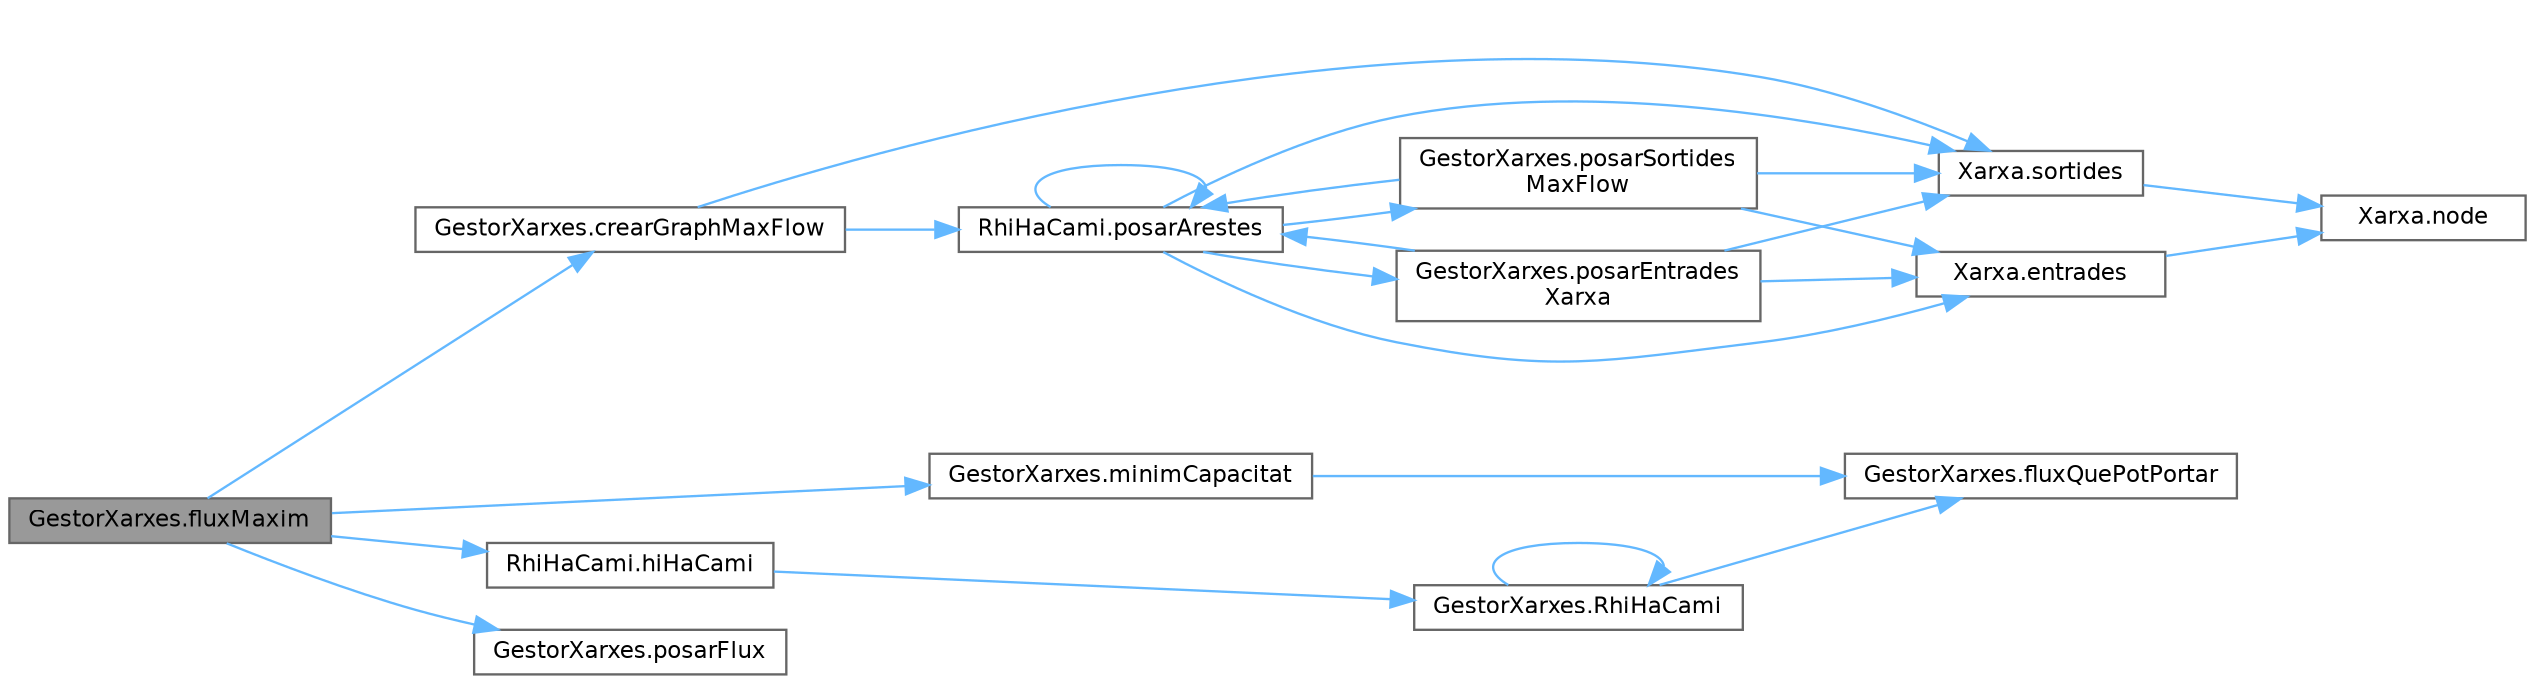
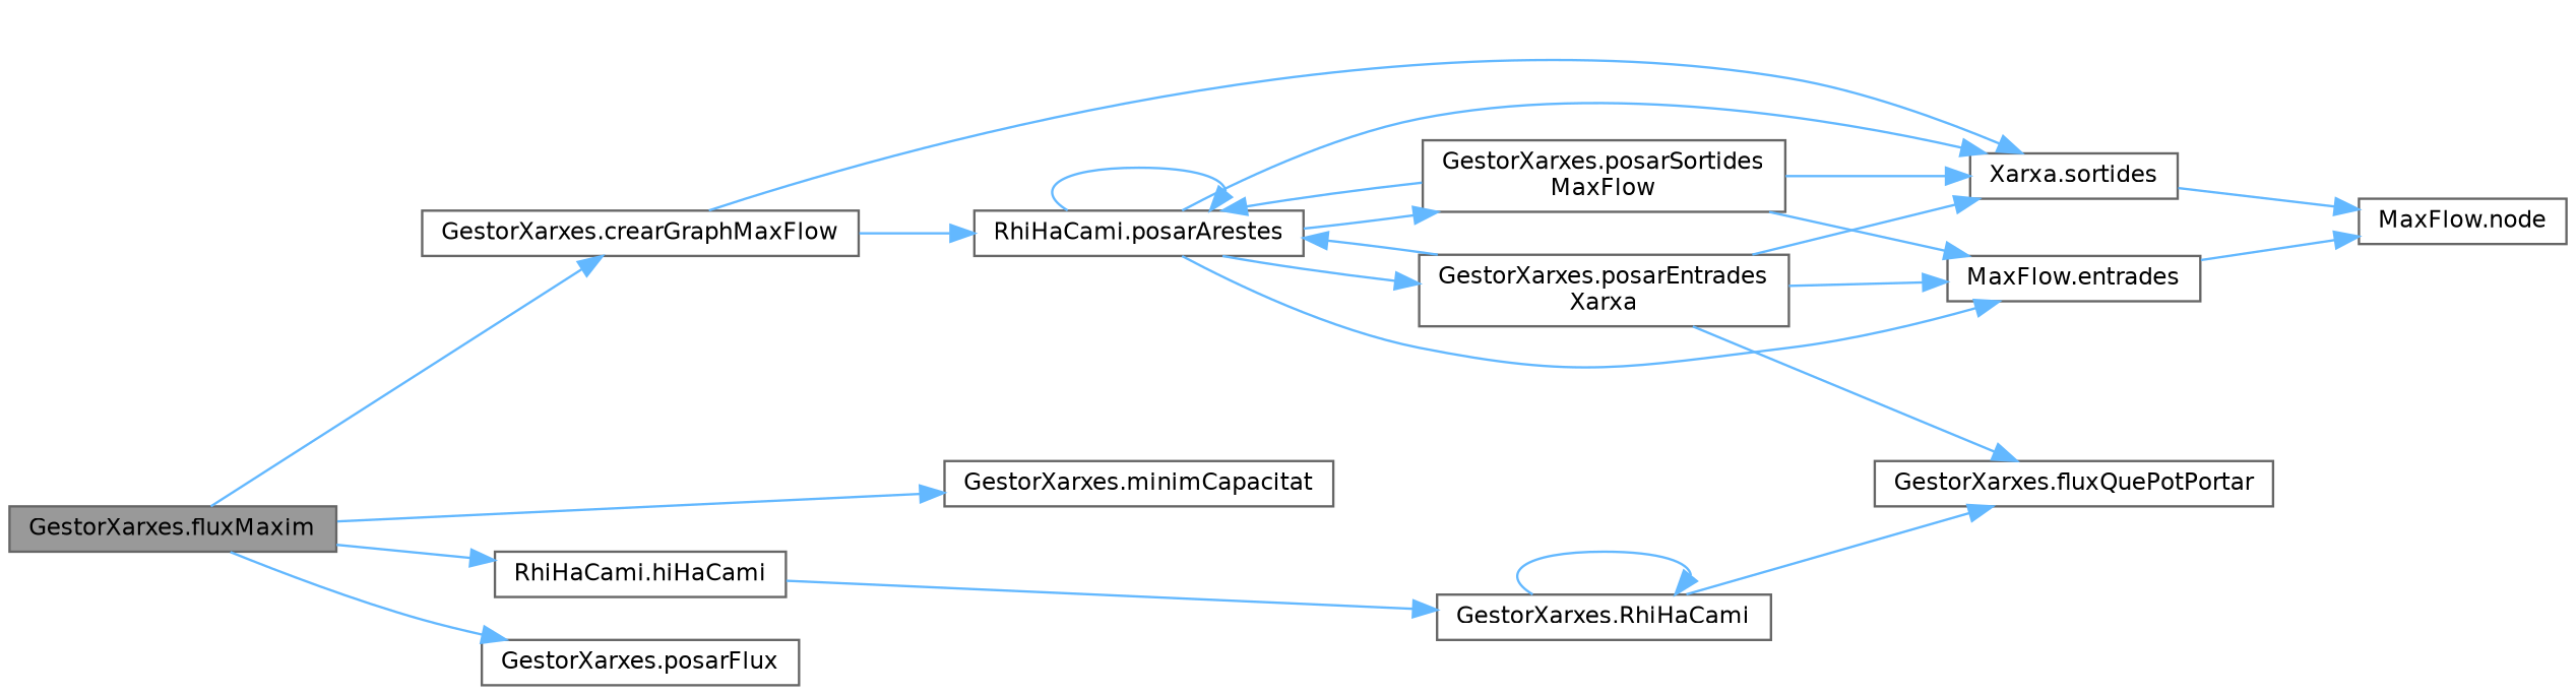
  digraph {
    rankdir=LR
    node [color=grey40 fillcolor=white fontname=Helvetica fontsize=10 shape=box style=filled]
    edge [color=steelblue1 fontname=Helvetica fontsize=10 labelfontname=Helvetica labelfontsize=10 style=solid]
    n1 [color=gray40 fillcolor=grey60 fontcolor=black height=0.2 label="GestorXarxes.fluxMaxim" width=0.4]
    n2 [height=0.2 label="GestorXarxes.crearGraphMaxFlow" width=0.4]
    n3 [height=0.2 label="RhiHaCami.hiHaCami" width=0.4]
    n4 [height=0.2 label="GestorXarxes.minimCapacitat" width=0.4]
    n5 [height=0.2 label="GestorXarxes.posarFlux" width=0.4]
    n6 [height=0.2 label="RhiHaCami.posarArestes" width=0.4]
    n7 [height=0.2 label="Xarxa.sortides" width=0.4]
    n8 [height=0.2 label="GestorXarxes.RhiHaCami" width=0.4]
    n9 [height=0.2 label="GestorXarxes.fluxQuePotPortar" width=0.4]
-   n10 [height=0.2 label="Xarxa.entrades" width=0.4]
+   n10 [height=0.2 label="MaxFlow.entrades" width=0.4]
    n11 [height=0.2 label="GestorXarxes.posarEntrades\lXarxa" width=0.4]
    n12 [height=0.2 label="GestorXarxes.posarSortides\lMaxFlow" width=0.4]
-   n13 [height=0.2 label="Xarxa.node" width=0.4]
+   n13 [height=0.2 label="MaxFlow.node" width=0.4]
    n1 -> n2
    n1 -> n3
    n1 -> n4
    n1 -> n5
    n2 -> n6
    n2 -> n7
    n3 -> n8
-   n4 -> n9
+   n11 -> n9
    n6 -> n6
    n6 -> n7
    n6 -> n10
    n6 -> n11
    n6 -> n12
    n7 -> n13
    n8 -> n8
    n8 -> n9
    n10 -> n13
    n11 -> n6
    n11 -> n7
    n11 -> n10
    n12 -> n6
    n12 -> n7
    n12 -> n10
  }
